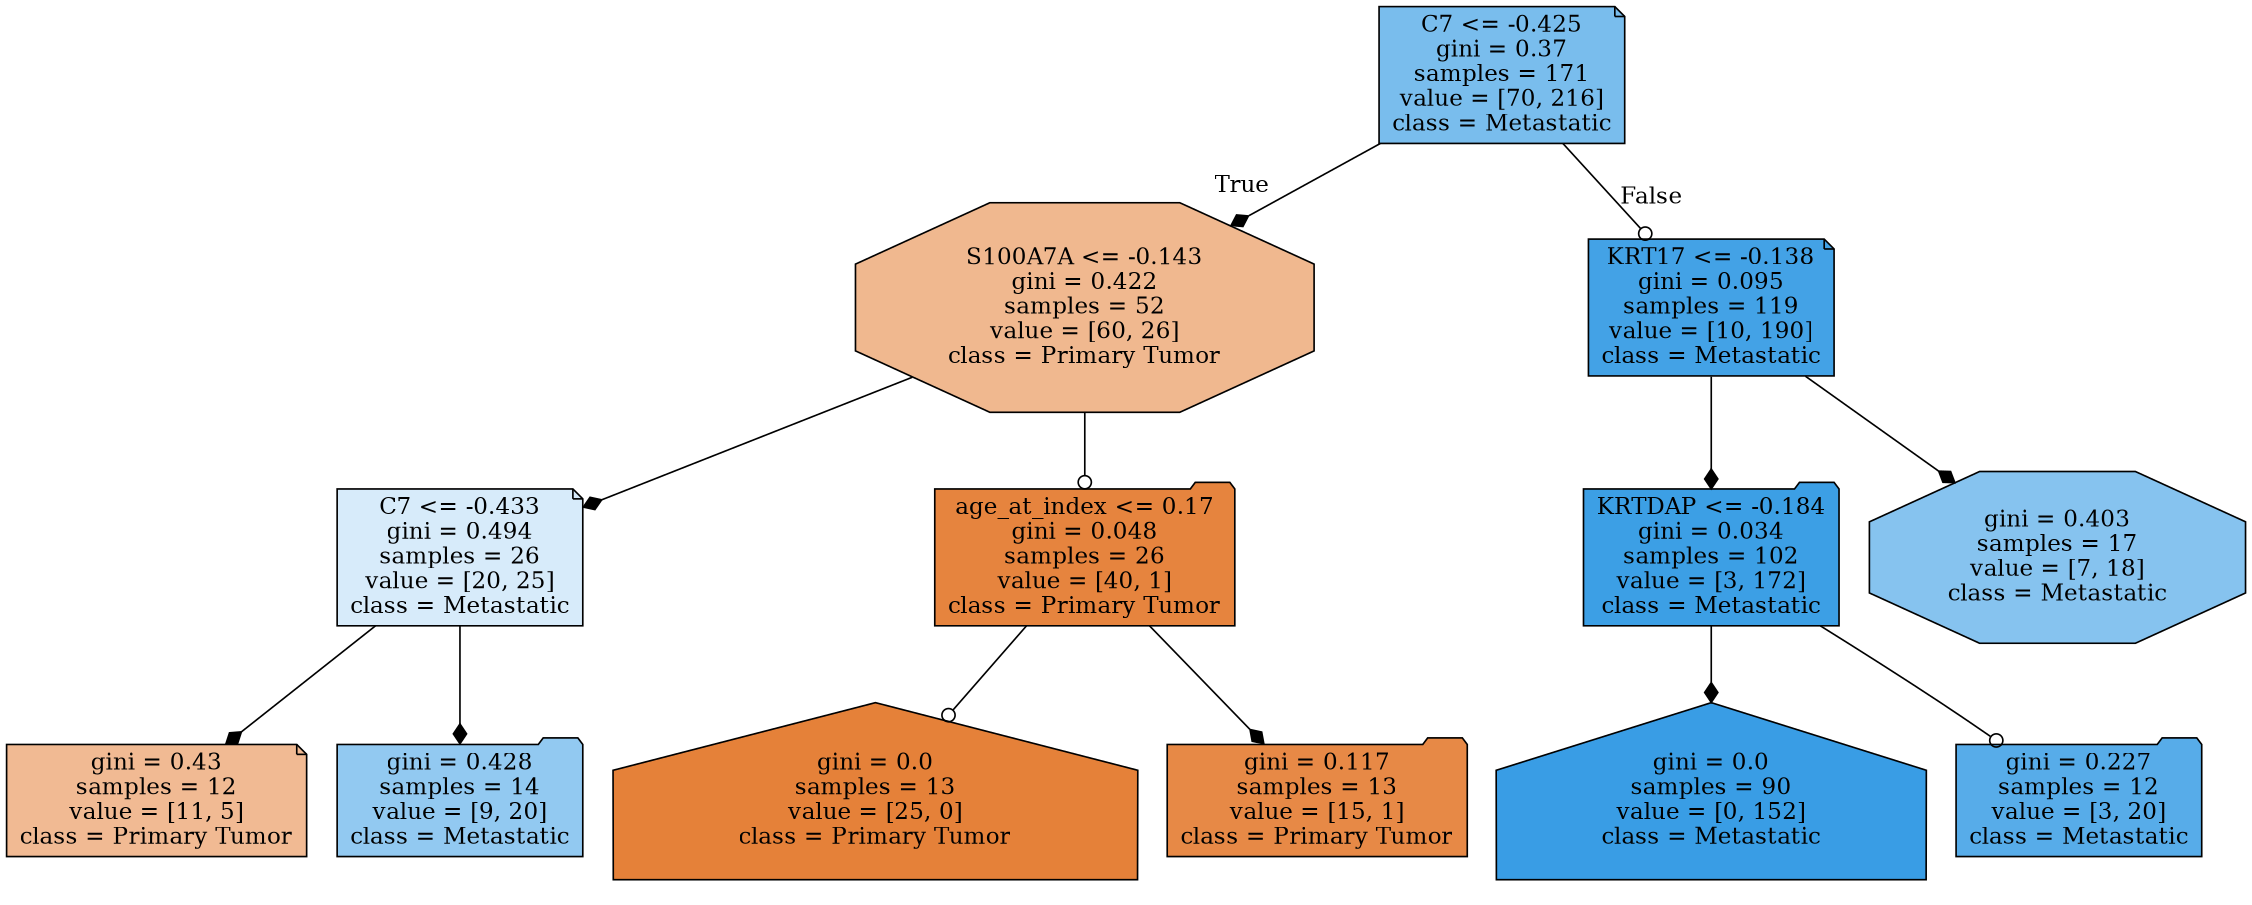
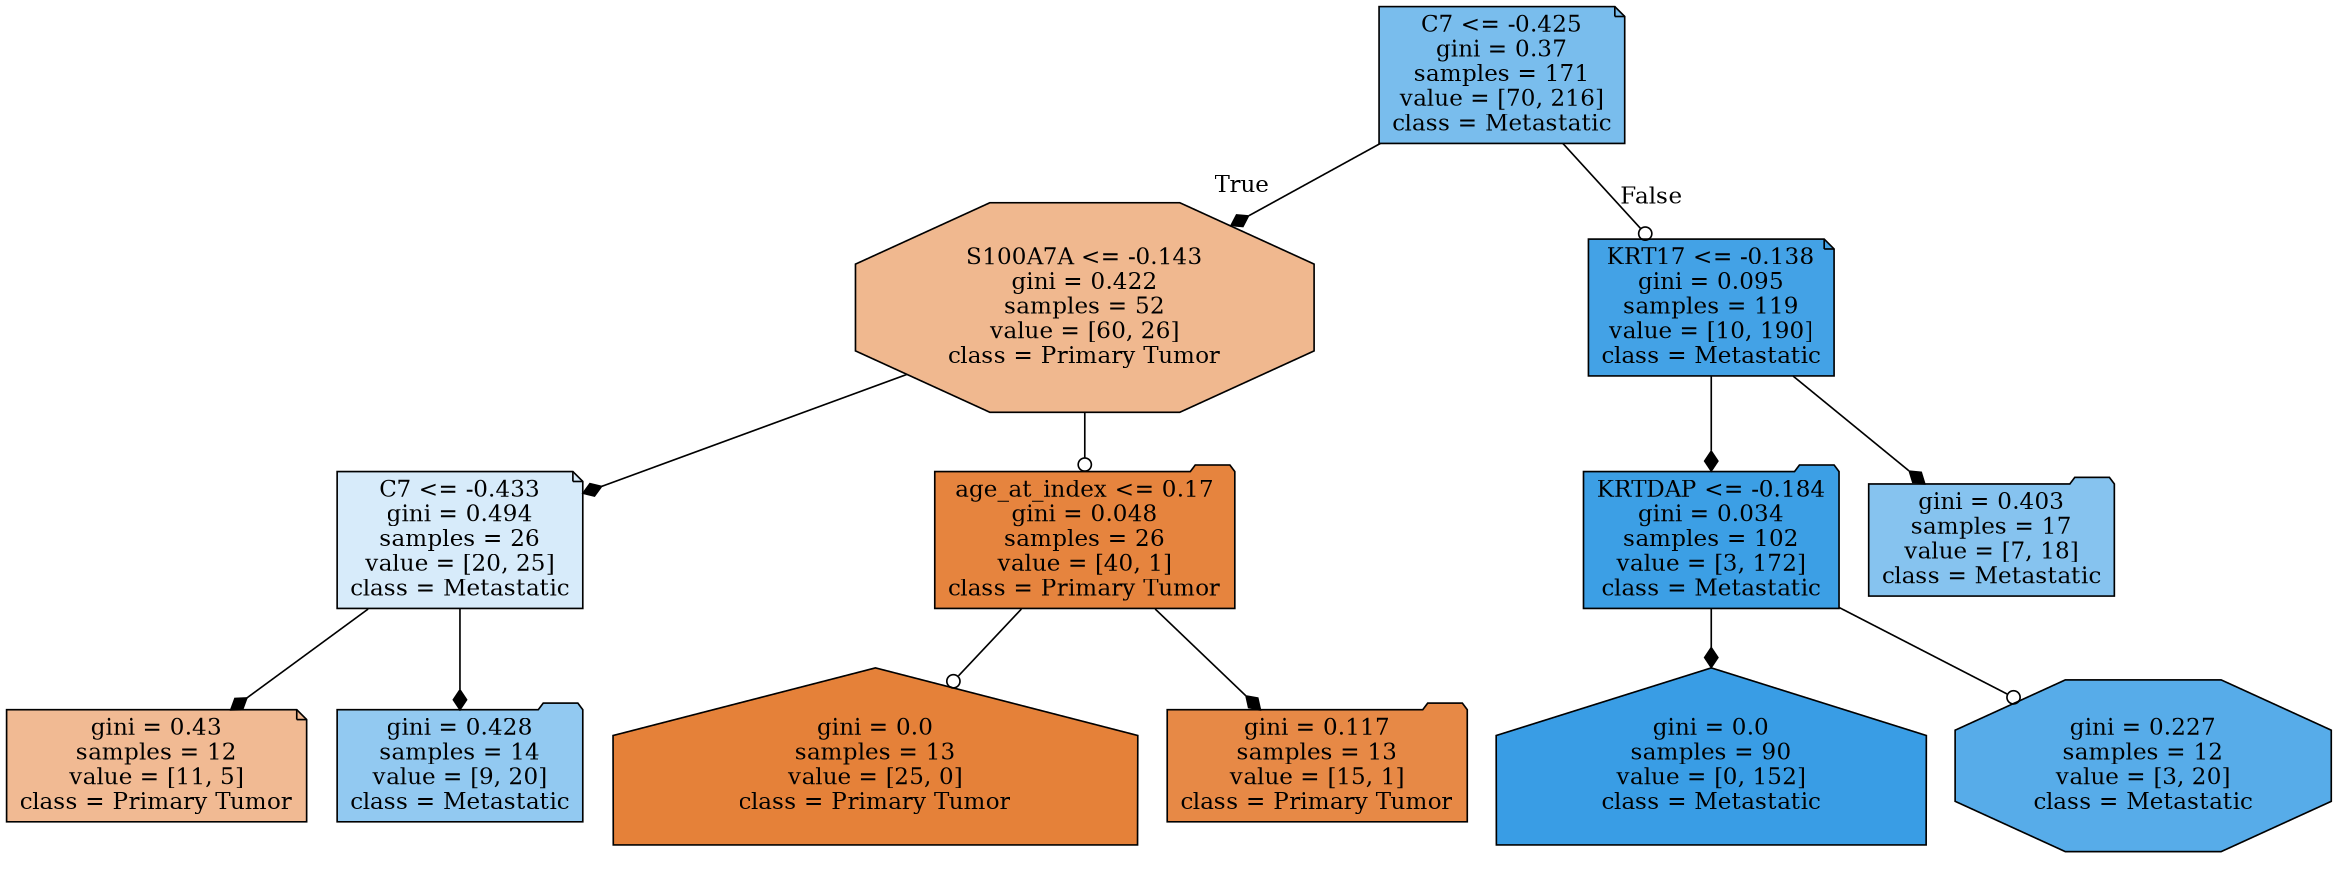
  digraph {
    node [color=black shape=note style=filled]
    edge [arrowhead=diamond]
    n1 [fillcolor="#79bded" label="C7 <= -0.425\ngini = 0.37\nsamples = 171\nvalue = [70, 216]\nclass = Metastatic"]
    n2 [fillcolor="#f0b88f" label="S100A7A <= -0.143\ngini = 0.422\nsamples = 52\nvalue = [60, 26]\nclass = Primary Tumor" shape=octagon]
    n3 [fillcolor="#43a2e6" label="KRT17 <= -0.138\ngini = 0.095\nsamples = 119\nvalue = [10, 190]\nclass = Metastatic"]
    n4 [fillcolor="#d7ebfa" label="C7 <= -0.433\ngini = 0.494\nsamples = 26\nvalue = [20, 25]\nclass = Metastatic"]
    n5 [fillcolor="#e6843e" label="age_at_index <= 0.17\ngini = 0.048\nsamples = 26\nvalue = [40, 1]\nclass = Primary Tumor" shape=folder]
    n6 [fillcolor="#3c9fe5" label="KRTDAP <= -0.184\ngini = 0.034\nsamples = 102\nvalue = [3, 172]\nclass = Metastatic" shape=folder]
-   n7 [fillcolor="#86c3ef" label="gini = 0.403\nsamples = 17\nvalue = [7, 18]\nclass = Metastatic" shape=octagon]
+   n7 [fillcolor="#86c3ef" label="gini = 0.403\nsamples = 17\nvalue = [7, 18]\nclass = Metastatic" shape=folder]
    n8 [fillcolor="#f1ba93" label="gini = 0.43\nsamples = 12\nvalue = [11, 5]\nclass = Primary Tumor"]
    n9 [fillcolor="#92c9f1" label="gini = 0.428\nsamples = 14\nvalue = [9, 20]\nclass = Metastatic" shape=folder]
    n10 [fillcolor="#e58139" label="gini = 0.0\nsamples = 13\nvalue = [25, 0]\nclass = Primary Tumor" shape=house]
    n11 [fillcolor="#e78946" label="gini = 0.117\nsamples = 13\nvalue = [15, 1]\nclass = Primary Tumor" shape=folder]
    n12 [fillcolor="#399de5" label="gini = 0.0\nsamples = 90\nvalue = [0, 152]\nclass = Metastatic" shape=house]
-   n13 [fillcolor="#57ace9" label="gini = 0.227\nsamples = 12\nvalue = [3, 20]\nclass = Metastatic" shape=folder]
+   n13 [fillcolor="#57ace9" label="gini = 0.227\nsamples = 12\nvalue = [3, 20]\nclass = Metastatic" shape=octagon]
    n1 -> n2 [headlabel=True labelangle=45 labeldistance=2.5]
    n1 -> n3 [arrowhead=odot headlabel=False labelangle=-45 labeldistance=2.5]
    n2 -> n4
    n2 -> n5 [arrowhead=odot]
    n3 -> n6
    n3 -> n7
    n4 -> n8
    n4 -> n9
    n5 -> n10 [arrowhead=odot]
    n5 -> n11
    n6 -> n12
    n6 -> n13 [arrowhead=odot]
  }
